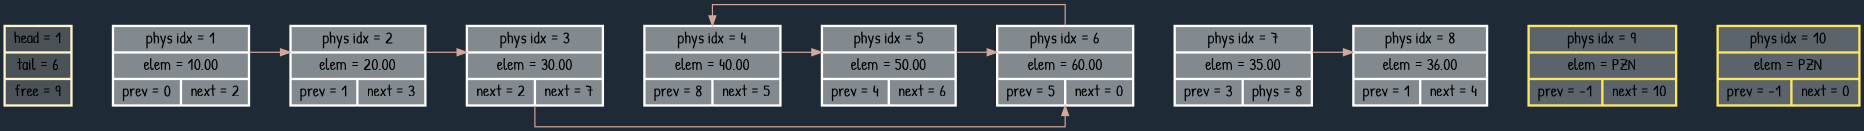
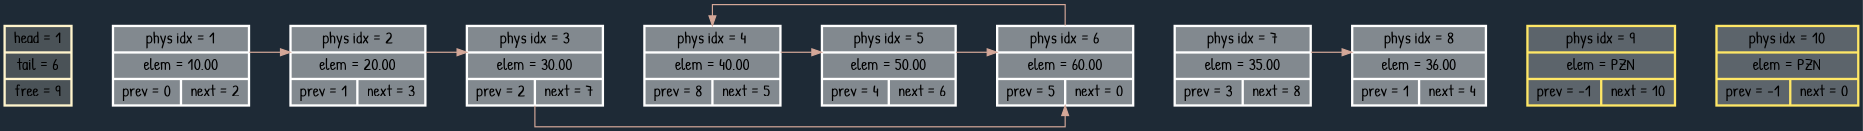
  digraph {
    bgcolor="#1E2A36"
    fontname="Patrick Hand"
    rankdir=LR
    splines=ortho
    node [color="#FFFFFF" fillcolor="#82898F" fontname="Patrick Hand" penwidth=2.0 shape=record style=filled]
    edge [fontname="Patrick Hand" style=invis weight=500]
    n1 [color="#FFF4CC" fillcolor="#4A5257" label="head = 1 | tail = 6 | free = 9"]
    n2 [label="phys idx = 1 | elem = 10.00 | {prev = 0 | next = 2}"]
    n3 [label="phys idx = 2 | elem = 20.00 | {prev = 1 | next = 3}"]
-   n4 [label="phys idx = 3 | elem = 30.00 | {next = 2 | next = 7}"]
+   n4 [label="phys idx = 3 | elem = 30.00 | {prev = 2 | next = 7}"]
    n5 [label="phys idx = 4 | elem = 40.00 | {prev = 8 | next = 5}"]
    n6 [label="phys idx = 6 | elem = 60.00 | {prev = 5 | next = 0}"]
    n7 [label="phys idx = 5 | elem = 50.00 | {prev = 4 | next = 6}"]
-   n8 [label="phys idx = 7 | elem = 35.00 | {prev = 3 | phys = 8}"]
+   n8 [label="phys idx = 7 | elem = 35.00 | {prev = 3 | next = 8}"]
    n9 [label="phys idx = 8 | elem = 36.00 | {prev = 1 | next = 4}"]
    n10 [color="#ffe766" fillcolor="#5C646B" label="phys idx = 9 | elem = PZN | {prev = -1 | next = 10} "]
    n11 [color="#ffe766" fillcolor="#5C646B" label="phys idx = 10 | elem = PZN | {prev = -1 | next = 0} "]
    n1 -> n2
    n2 -> n3
    n2 -> n3 [arrowsize=0.85 color="#D4A798" penwidth=1 style="" weight=""]
    n3 -> n4
    n3 -> n4 [arrowsize=0.85 color="#D4A798" penwidth=1 style="" weight=""]
    n4 -> n5
    n4 -> n6 [arrowsize=0.85 color="#D4A798" penwidth=1 style="" weight=""]
    n5 -> n7
    n5 -> n7 [arrowsize=0.85 color="#D4A798" penwidth=1 style="" weight=""]
    n6 -> n5 [arrowsize=0.85 color="#D4A798" penwidth=1 style="" weight=""]
    n6 -> n8
    n7 -> n6
    n7 -> n6 [arrowsize=0.85 color="#D4A798" penwidth=1 style="" weight=""]
    n8 -> n9
    n8 -> n9 [arrowsize=0.85 color="#D4A798" penwidth=1 style="" weight=""]
    n9 -> n10 [weight=1000]
    n10 -> n11
  }
